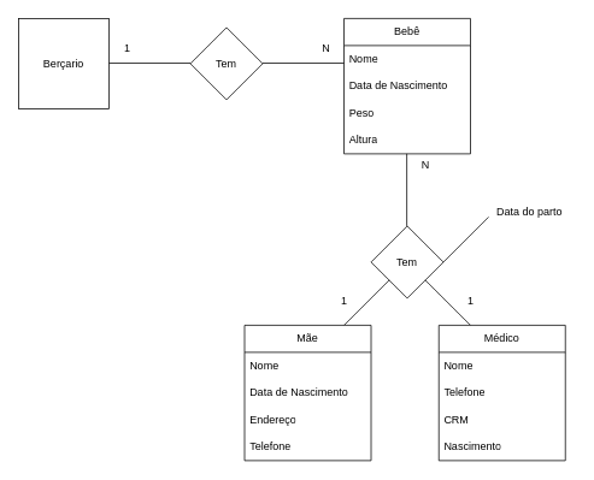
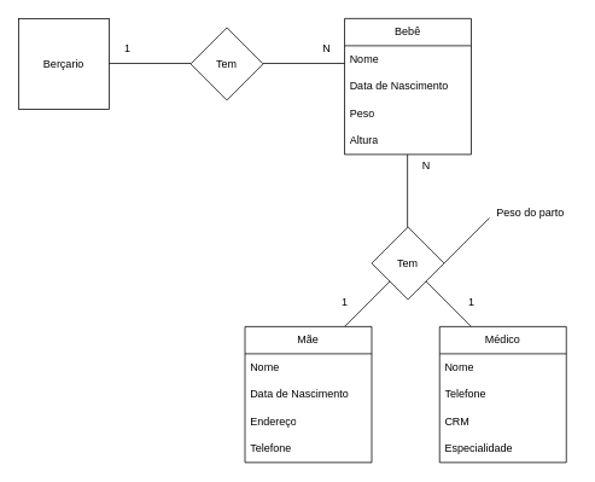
  <mxCell id="0" />
  <mxCell id="1" parent="0" />
  <mxCell id="2" value="Berçario" style="whiteSpace=wrap;html=1;aspect=fixed;" parent="1" vertex="1"><mxGeometry x="20" y="20" width="100" height="100" as="geometry" /></mxCell>
  <mxCell id="3" value="" style="endArrow=none;html=1;rounded=0;" parent="1" edge="1"><mxGeometry width="50" height="50" relative="1" as="geometry"><mxPoint x="120" y="69.5" as="sourcePoint" /><mxPoint x="210" y="69.5" as="targetPoint" /></mxGeometry></mxCell>
  <mxCell id="4" value="Tem" style="rhombus;whiteSpace=wrap;html=1;" parent="1" vertex="1"><mxGeometry x="210" y="30" width="80" height="80" as="geometry" /></mxCell>
  <mxCell id="5" value="" style="endArrow=none;html=1;rounded=0;" parent="1" edge="1"><mxGeometry width="50" height="50" relative="1" as="geometry"><mxPoint x="290" y="69.5" as="sourcePoint" /><mxPoint x="380" y="69.5" as="targetPoint" /></mxGeometry></mxCell>
  <mxCell id="6" value="Bebê" style="swimlane;fontStyle=0;childLayout=stackLayout;horizontal=1;startSize=30;horizontalStack=0;resizeParent=1;resizeParentMax=0;resizeLast=0;collapsible=1;marginBottom=0;whiteSpace=wrap;html=1;" parent="1" vertex="1"><mxGeometry x="380" y="20" width="140" height="150" as="geometry" /></mxCell>
  <mxCell id="7" value="Nome" style="text;strokeColor=none;fillColor=none;align=left;verticalAlign=middle;spacingLeft=4;spacingRight=4;overflow=hidden;points=[[0,0.5],[1,0.5]];portConstraint=eastwest;rotatable=0;whiteSpace=wrap;html=1;" parent="6" vertex="1"><mxGeometry y="30" width="140" height="30" as="geometry" /></mxCell>
  <mxCell id="8" value="Data de Nascimento" style="text;strokeColor=none;fillColor=none;align=left;verticalAlign=middle;spacingLeft=4;spacingRight=4;overflow=hidden;points=[[0,0.5],[1,0.5]];portConstraint=eastwest;rotatable=0;whiteSpace=wrap;html=1;" parent="6" vertex="1"><mxGeometry y="60" width="140" height="30" as="geometry" /></mxCell>
  <mxCell id="9" value="Peso" style="text;strokeColor=none;fillColor=none;align=left;verticalAlign=middle;spacingLeft=4;spacingRight=4;overflow=hidden;points=[[0,0.5],[1,0.5]];portConstraint=eastwest;rotatable=0;whiteSpace=wrap;html=1;" parent="6" vertex="1"><mxGeometry y="90" width="140" height="30" as="geometry" /></mxCell>
  <mxCell id="10" value="Altura" style="text;strokeColor=none;fillColor=none;align=left;verticalAlign=middle;spacingLeft=4;spacingRight=4;overflow=hidden;points=[[0,0.5],[1,0.5]];portConstraint=eastwest;rotatable=0;whiteSpace=wrap;html=1;" parent="6" vertex="1"><mxGeometry y="120" width="140" height="30" as="geometry" /></mxCell>
  <mxCell id="11" value="1" style="text;html=1;align=center;verticalAlign=middle;resizable=0;points=[];autosize=1;strokeColor=none;fillColor=none;" parent="1" vertex="1"><mxGeometry x="125" y="38" width="30" height="30" as="geometry" /></mxCell>
  <mxCell id="12" value="N" style="text;html=1;align=center;verticalAlign=middle;resizable=0;points=[];autosize=1;strokeColor=none;fillColor=none;" parent="1" vertex="1"><mxGeometry x="345" y="38" width="30" height="30" as="geometry" /></mxCell>
  <mxCell id="13" value="" style="endArrow=none;html=1;rounded=0;" parent="1" edge="1"><mxGeometry width="50" height="50" relative="1" as="geometry"><mxPoint x="449.5" y="250" as="sourcePoint" /><mxPoint x="449.5" y="170" as="targetPoint" /></mxGeometry></mxCell>
  <mxCell id="14" value="Tem" style="rhombus;whiteSpace=wrap;html=1;" parent="1" vertex="1"><mxGeometry x="410" y="250" width="80" height="80" as="geometry" /></mxCell>
  <mxCell id="15" value="N" style="text;html=1;align=center;verticalAlign=middle;resizable=0;points=[];autosize=1;strokeColor=none;fillColor=none;" parent="1" vertex="1"><mxGeometry x="455" y="168" width="30" height="30" as="geometry" /></mxCell>
  <mxCell id="16" value="" style="endArrow=none;html=1;rounded=0;" parent="1" edge="1"><mxGeometry width="50" height="50" relative="1" as="geometry"><mxPoint x="380" y="360" as="sourcePoint" /><mxPoint x="430" y="310" as="targetPoint" /></mxGeometry></mxCell>
  <mxCell id="17" value="" style="endArrow=none;html=1;rounded=0;exitX=0.25;exitY=0;exitDx=0;exitDy=0;" parent="1" source="23" edge="1"><mxGeometry width="50" height="50" relative="1" as="geometry"><mxPoint x="510" y="370" as="sourcePoint" /><mxPoint x="470" y="310" as="targetPoint" /></mxGeometry></mxCell>
  <mxCell id="18" value="Mãe" style="swimlane;fontStyle=0;childLayout=stackLayout;horizontal=1;startSize=30;horizontalStack=0;resizeParent=1;resizeParentMax=0;resizeLast=0;collapsible=1;marginBottom=0;whiteSpace=wrap;html=1;" parent="1" vertex="1"><mxGeometry x="270" y="360" width="140" height="150" as="geometry" /></mxCell>
  <mxCell id="19" value="Nome" style="text;strokeColor=none;fillColor=none;align=left;verticalAlign=middle;spacingLeft=4;spacingRight=4;overflow=hidden;points=[[0,0.5],[1,0.5]];portConstraint=eastwest;rotatable=0;whiteSpace=wrap;html=1;" parent="18" vertex="1"><mxGeometry y="30" width="140" height="30" as="geometry" /></mxCell>
  <mxCell id="20" value="Data de Nascimento" style="text;strokeColor=none;fillColor=none;align=left;verticalAlign=middle;spacingLeft=4;spacingRight=4;overflow=hidden;points=[[0,0.5],[1,0.5]];portConstraint=eastwest;rotatable=0;whiteSpace=wrap;html=1;" parent="18" vertex="1"><mxGeometry y="60" width="140" height="30" as="geometry" /></mxCell>
  <mxCell id="21" value="Endereço" style="text;strokeColor=none;fillColor=none;align=left;verticalAlign=middle;spacingLeft=4;spacingRight=4;overflow=hidden;points=[[0,0.5],[1,0.5]];portConstraint=eastwest;rotatable=0;whiteSpace=wrap;html=1;" parent="18" vertex="1"><mxGeometry y="90" width="140" height="30" as="geometry" /></mxCell>
  <mxCell id="22" value="Telefone" style="text;strokeColor=none;fillColor=none;align=left;verticalAlign=middle;spacingLeft=4;spacingRight=4;overflow=hidden;points=[[0,0.5],[1,0.5]];portConstraint=eastwest;rotatable=0;whiteSpace=wrap;html=1;" parent="18" vertex="1"><mxGeometry y="120" width="140" height="30" as="geometry" /></mxCell>
  <mxCell id="23" value="Médico" style="swimlane;fontStyle=0;childLayout=stackLayout;horizontal=1;startSize=30;horizontalStack=0;resizeParent=1;resizeParentMax=0;resizeLast=0;collapsible=1;marginBottom=0;whiteSpace=wrap;html=1;" parent="1" vertex="1"><mxGeometry x="485" y="360" width="140" height="150" as="geometry" /></mxCell>
  <mxCell id="24" value="Nome" style="text;strokeColor=none;fillColor=none;align=left;verticalAlign=middle;spacingLeft=4;spacingRight=4;overflow=hidden;points=[[0,0.5],[1,0.5]];portConstraint=eastwest;rotatable=0;whiteSpace=wrap;html=1;" parent="23" vertex="1"><mxGeometry y="30" width="140" height="30" as="geometry" /></mxCell>
  <mxCell id="25" value="Telefone" style="text;strokeColor=none;fillColor=none;align=left;verticalAlign=middle;spacingLeft=4;spacingRight=4;overflow=hidden;points=[[0,0.5],[1,0.5]];portConstraint=eastwest;rotatable=0;whiteSpace=wrap;html=1;" parent="23" vertex="1"><mxGeometry y="60" width="140" height="30" as="geometry" /></mxCell>
  <mxCell id="26" value="CRM" style="text;strokeColor=none;fillColor=none;align=left;verticalAlign=middle;spacingLeft=4;spacingRight=4;overflow=hidden;points=[[0,0.5],[1,0.5]];portConstraint=eastwest;rotatable=0;whiteSpace=wrap;html=1;" parent="23" vertex="1"><mxGeometry y="90" width="140" height="30" as="geometry" /></mxCell>
- <mxCell id="27" value="Nascimento" style="text;strokeColor=none;fillColor=none;align=left;verticalAlign=middle;spacingLeft=4;spacingRight=4;overflow=hidden;points=[[0,0.5],[1,0.5]];portConstraint=eastwest;rotatable=0;whiteSpace=wrap;html=1;" parent="23" vertex="1"><mxGeometry y="120" width="140" height="30" as="geometry" /></mxCell>
+ <mxCell id="27" value="Especialidade" style="text;strokeColor=none;fillColor=none;align=left;verticalAlign=middle;spacingLeft=4;spacingRight=4;overflow=hidden;points=[[0,0.5],[1,0.5]];portConstraint=eastwest;rotatable=0;whiteSpace=wrap;html=1;" parent="23" vertex="1"><mxGeometry y="120" width="140" height="30" as="geometry" /></mxCell>
  <mxCell id="28" value="1" style="text;html=1;align=center;verticalAlign=middle;resizable=0;points=[];autosize=1;strokeColor=none;fillColor=none;" parent="1" vertex="1"><mxGeometry x="365" y="318" width="30" height="30" as="geometry" /></mxCell>
  <mxCell id="29" value="1" style="text;html=1;align=center;verticalAlign=middle;resizable=0;points=[];autosize=1;strokeColor=none;fillColor=none;" parent="1" vertex="1"><mxGeometry x="505" y="318" width="30" height="30" as="geometry" /></mxCell>
  <mxCell id="30" value="" style="endArrow=none;html=1;rounded=0;" edge="1" parent="1"><mxGeometry width="50" height="50" relative="1" as="geometry"><mxPoint x="490" y="290" as="sourcePoint" /><mxPoint x="540" y="240" as="targetPoint" /></mxGeometry></mxCell>
- <mxCell id="31" value="Data do parto" style="text;html=1;align=center;verticalAlign=middle;resizable=0;points=[];autosize=1;strokeColor=none;fillColor=none;" vertex="1" parent="1"><mxGeometry x="535" y="220" width="100" height="30" as="geometry" /></mxCell>
+ <mxCell id="31" value="Peso do parto" style="text;html=1;align=center;verticalAlign=middle;resizable=0;points=[];autosize=1;strokeColor=none;fillColor=none;" vertex="1" parent="1"><mxGeometry x="535" y="220" width="100" height="30" as="geometry" /></mxCell>
